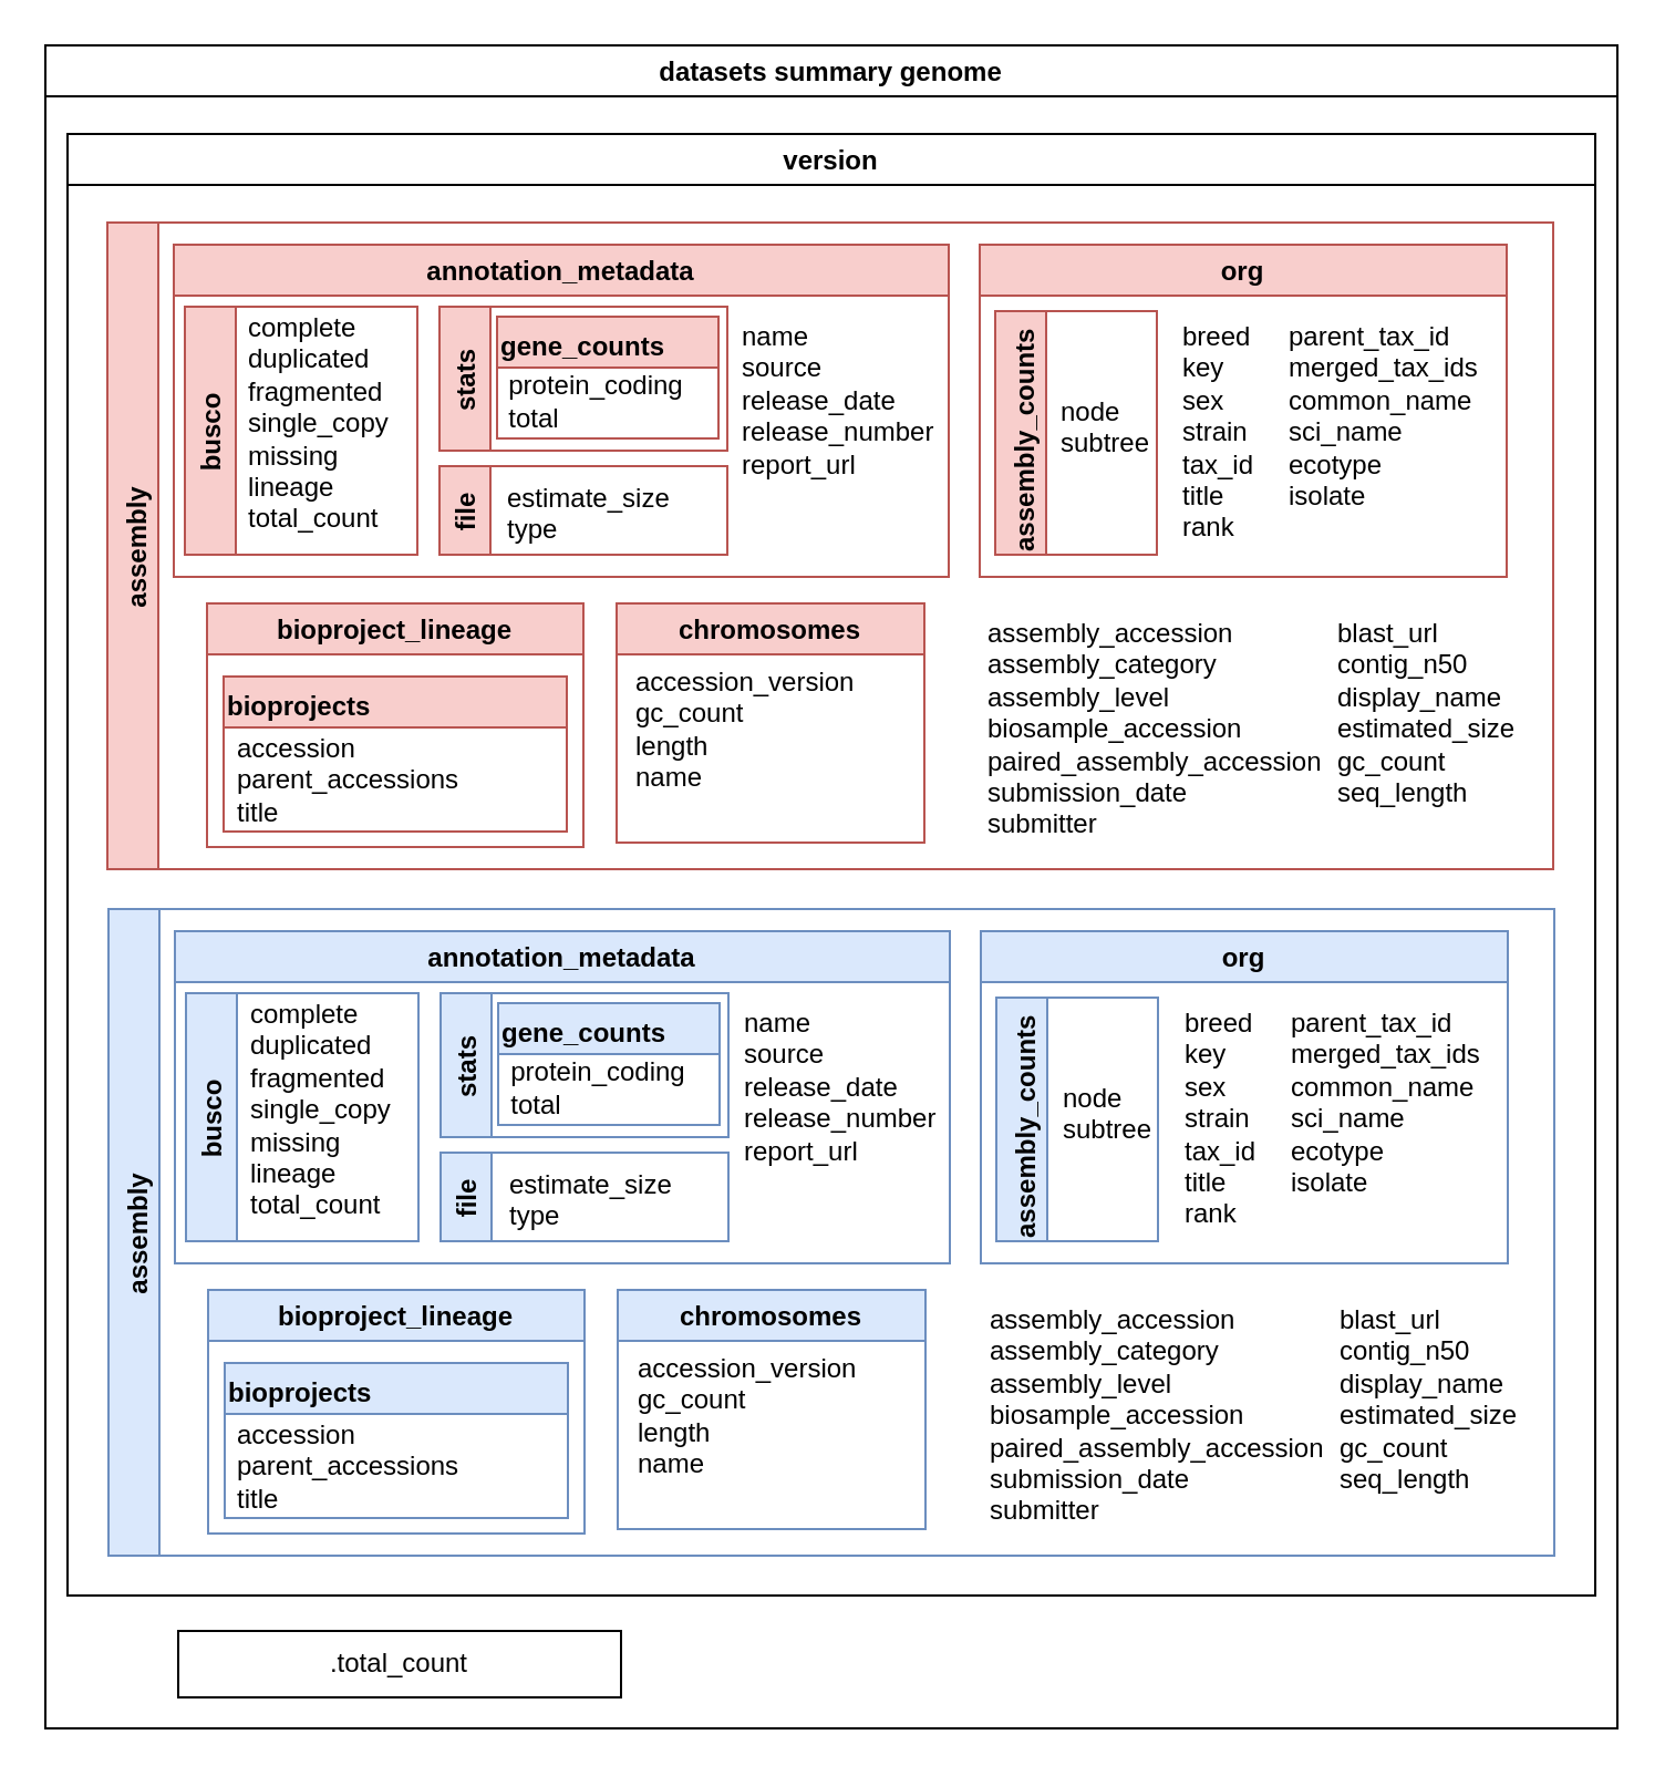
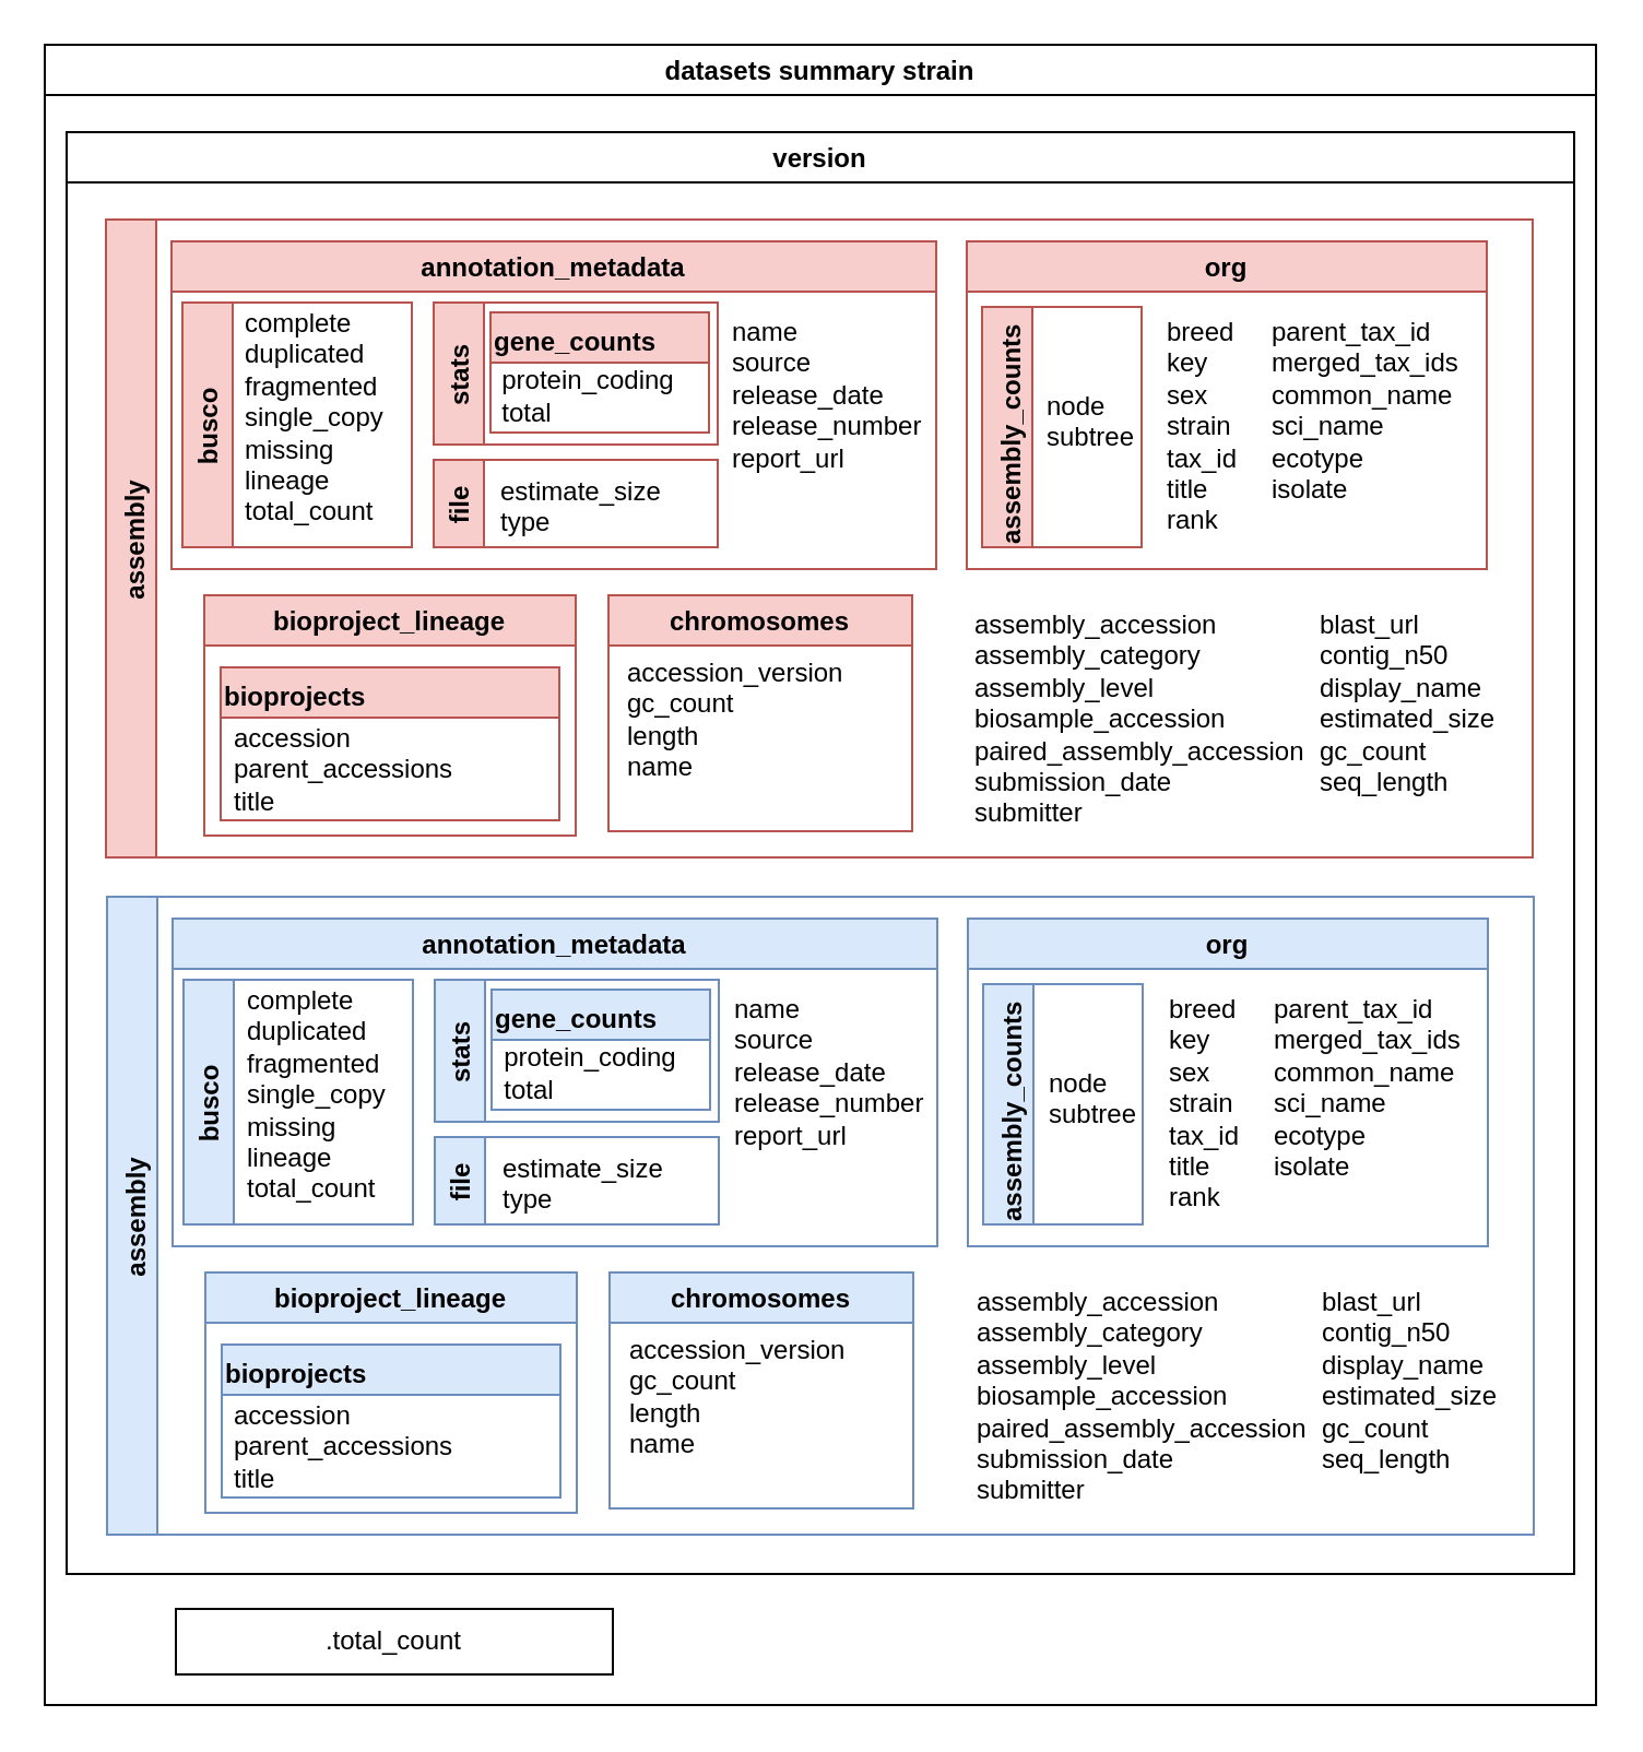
  <mxCell id="0" />
  <mxCell id="1" parent="0" />
- <mxCell id="2" value="datasets summary genome" style="swimlane;" vertex="1" parent="1"><mxGeometry x="20" y="20" width="710" height="760" as="geometry" /></mxCell>
+ <mxCell id="2" value="datasets summary strain" style="swimlane;" vertex="1" parent="1"><mxGeometry x="20" y="20" width="710" height="760" as="geometry" /></mxCell>
  <mxCell id="3" value="version" style="swimlane;" vertex="1" parent="2"><mxGeometry x="10" y="40" width="690" height="660" as="geometry"><mxRectangle x="10" y="40" width="100" height="23" as="alternateBounds" /></mxGeometry></mxCell>
  <mxCell id="4" value="assembly" style="swimlane;horizontal=0;fillColor=#f8cecc;strokeColor=#b85450;verticalAlign=top;" vertex="1" parent="3"><mxGeometry x="18" y="40" width="653" height="292" as="geometry"><mxRectangle x="18" y="40" width="30" height="80" as="alternateBounds" /></mxGeometry></mxCell>
  <mxCell id="5" value="annotation_metadata" style="swimlane;startSize=23;fillColor=#f8cecc;strokeColor=#b85450;" vertex="1" parent="4"><mxGeometry x="30" y="10" width="350" height="150" as="geometry"><mxRectangle x="30" y="10" width="150" height="23" as="alternateBounds" /></mxGeometry></mxCell>
  <mxCell id="6" value="busco" style="swimlane;horizontal=0;startSize=23;fillColor=#f8cecc;strokeColor=#b85450;" vertex="1" parent="5"><mxGeometry x="5" y="28" width="105" height="112" as="geometry"><mxRectangle x="5" y="30" width="30" height="60" as="alternateBounds" /></mxGeometry></mxCell>
  <mxCell id="7" value="complete&lt;br&gt;duplicated&lt;br&gt;fragmented&lt;br&gt;single_copy&lt;br&gt;missing&lt;br&gt;lineage&lt;br&gt;total_count" style="text;html=1;strokeColor=none;fillColor=none;align=left;verticalAlign=top;whiteSpace=wrap;rounded=0;spacing=0;" vertex="1" parent="6"><mxGeometry x="29" y="-2" width="61" height="105" as="geometry" /></mxCell>
  <mxCell id="8" value="file" style="swimlane;horizontal=0;startSize=23;fillColor=#f8cecc;strokeColor=#b85450;" vertex="1" parent="5"><mxGeometry x="120" y="100" width="130" height="40" as="geometry"><mxRectangle x="5" y="30" width="30" height="60" as="alternateBounds" /></mxGeometry></mxCell>
  <mxCell id="9" value="estimate_size&lt;br&gt;type" style="text;html=1;strokeColor=none;fillColor=none;align=left;verticalAlign=top;whiteSpace=wrap;rounded=0;" vertex="1" parent="8"><mxGeometry x="29" y="1" width="81" height="39" as="geometry" /></mxCell>
  <mxCell id="10" value="stats" style="swimlane;horizontal=0;startSize=23;fillColor=#f8cecc;strokeColor=#b85450;" vertex="1" parent="5"><mxGeometry x="120" y="28" width="130" height="65" as="geometry"><mxRectangle x="5" y="30" width="30" height="60" as="alternateBounds" /></mxGeometry></mxCell>
  <mxCell id="11" value="gene_counts" style="swimlane;align=left;verticalAlign=top;fillColor=#f8cecc;strokeColor=#b85450;" vertex="1" parent="10"><mxGeometry x="26" y="4.5" width="100" height="55" as="geometry" /></mxCell>
  <mxCell id="12" value="protein_coding&lt;br&gt;&lt;div style=&quot;text-align: left&quot;&gt;&lt;span&gt;total&lt;/span&gt;&lt;/div&gt;" style="text;html=1;strokeColor=none;fillColor=none;align=center;verticalAlign=middle;whiteSpace=wrap;rounded=0;" vertex="1" parent="11"><mxGeometry x="2" y="23" width="86" height="30" as="geometry" /></mxCell>
  <mxCell id="13" value="&lt;div&gt;&lt;span&gt;name&lt;/span&gt;&lt;/div&gt;&lt;div&gt;&lt;span&gt;source&lt;/span&gt;&lt;/div&gt;&lt;div&gt;&lt;span&gt;release_date&lt;/span&gt;&lt;/div&gt;&lt;div&gt;&lt;span&gt;release_number&lt;/span&gt;&lt;/div&gt;&lt;div&gt;&lt;span&gt;report_url&lt;/span&gt;&lt;/div&gt;" style="text;html=1;strokeColor=none;fillColor=none;align=left;verticalAlign=top;whiteSpace=wrap;rounded=0;" vertex="1" parent="5"><mxGeometry x="255" y="28" width="88" height="80" as="geometry" /></mxCell>
  <mxCell id="14" value="org" style="swimlane;startSize=23;fillColor=#f8cecc;strokeColor=#b85450;" vertex="1" parent="4"><mxGeometry x="394" y="10" width="238" height="150" as="geometry" /></mxCell>
  <mxCell id="15" value="assembly_counts" style="swimlane;horizontal=0;align=left;verticalAlign=top;fillColor=#f8cecc;strokeColor=#b85450;" vertex="1" parent="14"><mxGeometry x="7" y="30" width="73" height="110" as="geometry" /></mxCell>
  <mxCell id="16" value="node&lt;br&gt;subtree" style="text;html=1;strokeColor=none;fillColor=none;align=left;verticalAlign=top;whiteSpace=wrap;rounded=0;" vertex="1" parent="15"><mxGeometry x="28" y="32" width="52" height="46" as="geometry" /></mxCell>
  <mxCell id="17" value="&lt;div&gt;&lt;span&gt;breed&lt;/span&gt;&lt;br&gt;&lt;/div&gt;&lt;div&gt;&lt;span&gt;key&lt;/span&gt;&lt;br&gt;&lt;/div&gt;&lt;div&gt;&lt;span&gt;sex&lt;/span&gt;&lt;br&gt;&lt;/div&gt;&lt;div&gt;&lt;div&gt;strain&lt;/div&gt;&lt;div&gt;tax_id&lt;/div&gt;&lt;div&gt;title&lt;/div&gt;&lt;/div&gt;&lt;div&gt;rank&lt;/div&gt;" style="text;html=1;strokeColor=none;fillColor=none;align=left;verticalAlign=top;whiteSpace=wrap;rounded=0;spacing=0;" vertex="1" parent="14"><mxGeometry x="92" y="30" width="39" height="102.5" as="geometry" /></mxCell>
  <mxCell id="18" value="&lt;div&gt;&lt;span&gt;parent_tax_id&lt;/span&gt;&lt;br&gt;&lt;/div&gt;&lt;div&gt;merged_tax_ids&lt;/div&gt;&lt;div&gt;common_name&lt;/div&gt;&lt;div&gt;&lt;span&gt;sci_name&lt;/span&gt;&lt;br&gt;&lt;/div&gt;&lt;div&gt;ecotype&lt;/div&gt;&lt;div&gt;isolate&lt;/div&gt;" style="text;html=1;strokeColor=none;fillColor=none;align=left;verticalAlign=top;whiteSpace=wrap;rounded=0;spacing=0;" vertex="1" parent="14"><mxGeometry x="140" y="30" width="84" height="99.25" as="geometry" /></mxCell>
  <mxCell id="19" value="bioproject_lineage" style="swimlane;startSize=23;fillColor=#f8cecc;strokeColor=#b85450;" vertex="1" parent="4"><mxGeometry x="45" y="172" width="170" height="110" as="geometry" /></mxCell>
  <mxCell id="20" value="bioprojects" style="swimlane;align=left;verticalAlign=top;fillColor=#f8cecc;strokeColor=#b85450;" vertex="1" parent="19"><mxGeometry x="7.5" y="33" width="155" height="70" as="geometry" /></mxCell>
  <mxCell id="21" value="accession&lt;br&gt;parent_accessions&lt;br&gt;&lt;div&gt;&lt;span&gt;title&lt;/span&gt;&lt;/div&gt;" style="text;html=1;strokeColor=none;fillColor=none;align=left;verticalAlign=top;whiteSpace=wrap;rounded=0;" vertex="1" parent="20"><mxGeometry x="4" y="19" width="120" height="46" as="geometry" /></mxCell>
  <mxCell id="22" value="&lt;div&gt;assembly_accession&lt;/div&gt;&lt;div&gt;assembly_category&lt;/div&gt;&lt;div&gt;assembly_level&lt;/div&gt;&lt;div&gt;biosample_accession&lt;/div&gt;&lt;div&gt;paired_assembly_accession&lt;br&gt;&lt;/div&gt;&lt;div&gt;&lt;div&gt;submission_date&lt;/div&gt;&lt;div&gt;submitter&lt;/div&gt;&lt;/div&gt;" style="text;html=1;strokeColor=none;fillColor=none;align=left;verticalAlign=top;whiteSpace=wrap;rounded=0;" vertex="1" parent="4"><mxGeometry x="396" y="172" width="160" height="100" as="geometry" /></mxCell>
  <mxCell id="23" value="&lt;div&gt;&lt;span&gt;blast_url&lt;/span&gt;&lt;br&gt;&lt;/div&gt;&lt;div&gt;contig_n50&lt;/div&gt;&lt;div&gt;display_name&lt;/div&gt;&lt;div&gt;estimated_size&lt;/div&gt;&lt;div&gt;gc_count&lt;/div&gt;&lt;div&gt;&lt;span&gt;seq_length&lt;/span&gt;&lt;br&gt;&lt;/div&gt;&lt;div&gt;&lt;br&gt;&lt;/div&gt;&lt;div&gt;&lt;br&gt;&lt;/div&gt;" style="text;html=1;strokeColor=none;fillColor=none;align=left;verticalAlign=top;whiteSpace=wrap;rounded=0;" vertex="1" parent="4"><mxGeometry x="554" y="172" width="89" height="100" as="geometry" /></mxCell>
  <mxCell id="24" value="chromosomes" style="swimlane;startSize=23;fillColor=#f8cecc;strokeColor=#b85450;" vertex="1" parent="4"><mxGeometry x="230" y="172" width="139" height="108" as="geometry" /></mxCell>
  <mxCell id="25" value="accession_version&lt;br&gt;gc_count&lt;br&gt;length&lt;br&gt;&lt;div&gt;&lt;span&gt;name&lt;/span&gt;&lt;/div&gt;" style="text;html=1;align=left;verticalAlign=middle;resizable=0;points=[];autosize=1;strokeColor=none;fillColor=none;" vertex="1" parent="24"><mxGeometry x="7" y="27" width="110" height="60" as="geometry" /></mxCell>
  <mxCell id="26" value="assembly" style="swimlane;horizontal=0;fillColor=#dae8fc;strokeColor=#6c8ebf;verticalAlign=top;" vertex="1" parent="3"><mxGeometry x="18.5" y="350" width="653" height="292" as="geometry"><mxRectangle x="18.5" y="350" width="30" height="80" as="alternateBounds" /></mxGeometry></mxCell>
  <mxCell id="27" value="annotation_metadata" style="swimlane;startSize=23;fillColor=#dae8fc;strokeColor=#6c8ebf;" vertex="1" parent="26"><mxGeometry x="30" y="10" width="350" height="150" as="geometry"><mxRectangle x="30" y="10" width="150" height="23" as="alternateBounds" /></mxGeometry></mxCell>
  <mxCell id="28" value="busco" style="swimlane;horizontal=0;startSize=23;fillColor=#dae8fc;strokeColor=#6c8ebf;" vertex="1" parent="27"><mxGeometry x="5" y="28" width="105" height="112" as="geometry"><mxRectangle x="5" y="30" width="30" height="60" as="alternateBounds" /></mxGeometry></mxCell>
  <mxCell id="29" value="complete&lt;br&gt;duplicated&lt;br&gt;fragmented&lt;br&gt;single_copy&lt;br&gt;missing&lt;br&gt;lineage&lt;br&gt;total_count" style="text;html=1;strokeColor=none;fillColor=none;align=left;verticalAlign=top;whiteSpace=wrap;rounded=0;spacing=0;" vertex="1" parent="28"><mxGeometry x="29" y="-2" width="61" height="105" as="geometry" /></mxCell>
  <mxCell id="30" value="file" style="swimlane;horizontal=0;startSize=23;fillColor=#dae8fc;strokeColor=#6c8ebf;" vertex="1" parent="27"><mxGeometry x="120" y="100" width="130" height="40" as="geometry"><mxRectangle x="5" y="30" width="30" height="60" as="alternateBounds" /></mxGeometry></mxCell>
  <mxCell id="31" value="estimate_size&lt;br&gt;type" style="text;html=1;strokeColor=none;fillColor=none;align=left;verticalAlign=top;whiteSpace=wrap;rounded=0;" vertex="1" parent="30"><mxGeometry x="29" y="1" width="81" height="39" as="geometry" /></mxCell>
  <mxCell id="32" value="stats" style="swimlane;horizontal=0;startSize=23;fillColor=#dae8fc;strokeColor=#6c8ebf;" vertex="1" parent="27"><mxGeometry x="120" y="28" width="130" height="65" as="geometry"><mxRectangle x="5" y="30" width="30" height="60" as="alternateBounds" /></mxGeometry></mxCell>
  <mxCell id="33" value="gene_counts" style="swimlane;align=left;verticalAlign=top;fillColor=#dae8fc;strokeColor=#6c8ebf;" vertex="1" parent="32"><mxGeometry x="26" y="4.5" width="100" height="55" as="geometry" /></mxCell>
  <mxCell id="34" value="protein_coding&lt;br&gt;&lt;div style=&quot;text-align: left&quot;&gt;&lt;span&gt;total&lt;/span&gt;&lt;/div&gt;" style="text;html=1;strokeColor=none;fillColor=none;align=center;verticalAlign=middle;whiteSpace=wrap;rounded=0;" vertex="1" parent="33"><mxGeometry x="2" y="23" width="86" height="30" as="geometry" /></mxCell>
  <mxCell id="35" value="&lt;div&gt;&lt;span&gt;name&lt;/span&gt;&lt;/div&gt;&lt;div&gt;&lt;span&gt;source&lt;/span&gt;&lt;/div&gt;&lt;div&gt;&lt;span&gt;release_date&lt;/span&gt;&lt;/div&gt;&lt;div&gt;&lt;span&gt;release_number&lt;/span&gt;&lt;/div&gt;&lt;div&gt;&lt;span&gt;report_url&lt;/span&gt;&lt;/div&gt;" style="text;html=1;strokeColor=none;fillColor=none;align=left;verticalAlign=top;whiteSpace=wrap;rounded=0;" vertex="1" parent="27"><mxGeometry x="255" y="28" width="88" height="80" as="geometry" /></mxCell>
  <mxCell id="36" value="org" style="swimlane;startSize=23;fillColor=#dae8fc;strokeColor=#6c8ebf;" vertex="1" parent="26"><mxGeometry x="394" y="10" width="238" height="150" as="geometry" /></mxCell>
  <mxCell id="37" value="assembly_counts" style="swimlane;horizontal=0;align=left;verticalAlign=top;fillColor=#dae8fc;strokeColor=#6c8ebf;" vertex="1" parent="36"><mxGeometry x="7" y="30" width="73" height="110" as="geometry" /></mxCell>
  <mxCell id="38" value="node&lt;br&gt;subtree" style="text;html=1;strokeColor=none;fillColor=none;align=left;verticalAlign=top;whiteSpace=wrap;rounded=0;" vertex="1" parent="37"><mxGeometry x="28" y="32" width="42" height="46" as="geometry" /></mxCell>
  <mxCell id="39" value="&lt;div&gt;&lt;span&gt;breed&lt;/span&gt;&lt;br&gt;&lt;/div&gt;&lt;div&gt;&lt;span&gt;key&lt;/span&gt;&lt;br&gt;&lt;/div&gt;&lt;div&gt;&lt;span&gt;sex&lt;/span&gt;&lt;br&gt;&lt;/div&gt;&lt;div&gt;&lt;div&gt;strain&lt;/div&gt;&lt;div&gt;tax_id&lt;/div&gt;&lt;div&gt;title&lt;/div&gt;&lt;/div&gt;&lt;div&gt;rank&lt;/div&gt;" style="text;html=1;strokeColor=none;fillColor=none;align=left;verticalAlign=top;whiteSpace=wrap;rounded=0;spacing=0;" vertex="1" parent="36"><mxGeometry x="92" y="30" width="39" height="102.5" as="geometry" /></mxCell>
  <mxCell id="40" value="&lt;div&gt;&lt;span&gt;parent_tax_id&lt;/span&gt;&lt;br&gt;&lt;/div&gt;&lt;div&gt;merged_tax_ids&lt;/div&gt;&lt;div&gt;common_name&lt;/div&gt;&lt;div&gt;&lt;span&gt;sci_name&lt;/span&gt;&lt;br&gt;&lt;/div&gt;&lt;div&gt;ecotype&lt;/div&gt;&lt;div&gt;isolate&lt;/div&gt;" style="text;html=1;strokeColor=none;fillColor=none;align=left;verticalAlign=top;whiteSpace=wrap;rounded=0;spacing=0;" vertex="1" parent="36"><mxGeometry x="140" y="30" width="84" height="99.25" as="geometry" /></mxCell>
  <mxCell id="41" value="bioproject_lineage" style="swimlane;startSize=23;fillColor=#dae8fc;strokeColor=#6c8ebf;" vertex="1" parent="26"><mxGeometry x="45" y="172" width="170" height="110" as="geometry" /></mxCell>
  <mxCell id="42" value="bioprojects" style="swimlane;align=left;verticalAlign=top;fillColor=#dae8fc;strokeColor=#6c8ebf;" vertex="1" parent="41"><mxGeometry x="7.5" y="33" width="155" height="70" as="geometry" /></mxCell>
  <mxCell id="43" value="accession&lt;br&gt;parent_accessions&lt;br&gt;&lt;div&gt;&lt;span&gt;title&lt;/span&gt;&lt;/div&gt;" style="text;html=1;strokeColor=none;fillColor=none;align=left;verticalAlign=top;whiteSpace=wrap;rounded=0;" vertex="1" parent="42"><mxGeometry x="4" y="19" width="120" height="46" as="geometry" /></mxCell>
  <mxCell id="44" value="&lt;div&gt;assembly_accession&lt;/div&gt;&lt;div&gt;assembly_category&lt;/div&gt;&lt;div&gt;assembly_level&lt;/div&gt;&lt;div&gt;biosample_accession&lt;/div&gt;&lt;div&gt;paired_assembly_accession&lt;br&gt;&lt;/div&gt;&lt;div&gt;&lt;div&gt;submission_date&lt;/div&gt;&lt;div&gt;submitter&lt;/div&gt;&lt;/div&gt;" style="text;html=1;strokeColor=none;fillColor=none;align=left;verticalAlign=top;whiteSpace=wrap;rounded=0;" vertex="1" parent="26"><mxGeometry x="396" y="172" width="160" height="100" as="geometry" /></mxCell>
  <mxCell id="45" value="&lt;div&gt;&lt;span&gt;blast_url&lt;/span&gt;&lt;br&gt;&lt;/div&gt;&lt;div&gt;contig_n50&lt;/div&gt;&lt;div&gt;display_name&lt;/div&gt;&lt;div&gt;estimated_size&lt;/div&gt;&lt;div&gt;gc_count&lt;/div&gt;&lt;div&gt;&lt;span&gt;seq_length&lt;/span&gt;&lt;br&gt;&lt;/div&gt;&lt;div&gt;&lt;br&gt;&lt;/div&gt;&lt;div&gt;&lt;br&gt;&lt;/div&gt;" style="text;html=1;strokeColor=none;fillColor=none;align=left;verticalAlign=top;whiteSpace=wrap;rounded=0;" vertex="1" parent="26"><mxGeometry x="554" y="172" width="89" height="100" as="geometry" /></mxCell>
  <mxCell id="46" value="chromosomes" style="swimlane;startSize=23;fillColor=#dae8fc;strokeColor=#6c8ebf;" vertex="1" parent="26"><mxGeometry x="230" y="172" width="139" height="108" as="geometry" /></mxCell>
  <mxCell id="47" value="accession_version&lt;br&gt;gc_count&lt;br&gt;length&lt;br&gt;&lt;div&gt;&lt;span&gt;name&lt;/span&gt;&lt;/div&gt;" style="text;html=1;align=left;verticalAlign=middle;resizable=0;points=[];autosize=1;strokeColor=none;fillColor=none;" vertex="1" parent="46"><mxGeometry x="7" y="27" width="110" height="60" as="geometry" /></mxCell>
  <mxCell id="48" value=".total_count" style="rounded=0;whiteSpace=wrap;html=1;" vertex="1" parent="2"><mxGeometry x="60" y="716" width="200" height="30" as="geometry" /></mxCell>
